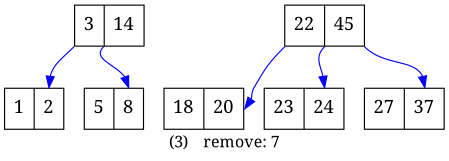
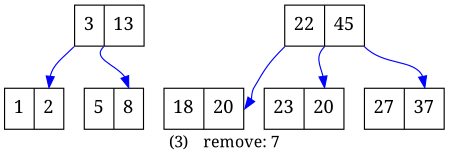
  digraph {
    fontname="Noto Serif"
    label="(3)	remove: 7"
    labeljust=center
    labelloc=b
    ordering=out
    node [fillcolor="#FFFFFF" fontcolor=black fontname="Noto Serif" fontsize=16 shape=record style=filled]
    edge [arrowhead=normal color=blue fontname="Noto Serif" headport=f1 tailport="f0:sw"]
-   n1 [height=0.5 label="<f0> 3|<f1> 14" width=0.5]
+   n1 [height=0.5 label="<f0> 3|<f1> 13" width=0.5]
    n2 [height=0.5 label="<f0> 1|<f1> 2" width=0.5]
    n3 [height=0.5 label="<f0> 5|<f1> 8" width=0.5]
    n4 [height=0.5 label="<f0> 22|<f1> 45" width=0.5]
    n5 [height=0.5 label="<f0> 18|<f1> 20" width=0.5]
-   n6 [height=0.5 label="<f0> 23|<f1> 24" width=0.5]
+   n6 [height=0.5 label="<f0> 23|<f1> 20" width=0.5]
    n7 [height=0.5 label="<f0> 27|<f1> 37" width=0.5]
    n1 -> n2
    n1 -> n3 [tailport="f1:sw"]
    n4 -> n5
    n4 -> n6 [tailport="f1:sw"]
    n4 -> n7 [tailport="f1:se"]
  }
